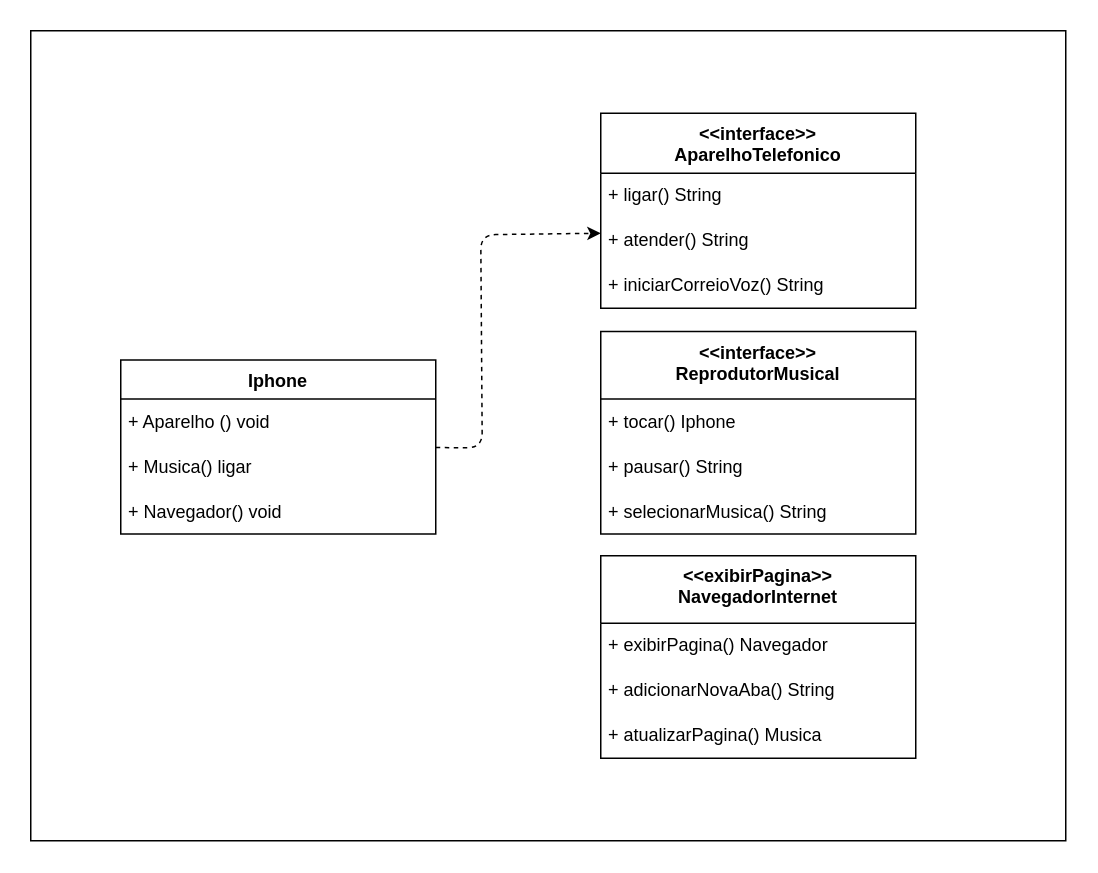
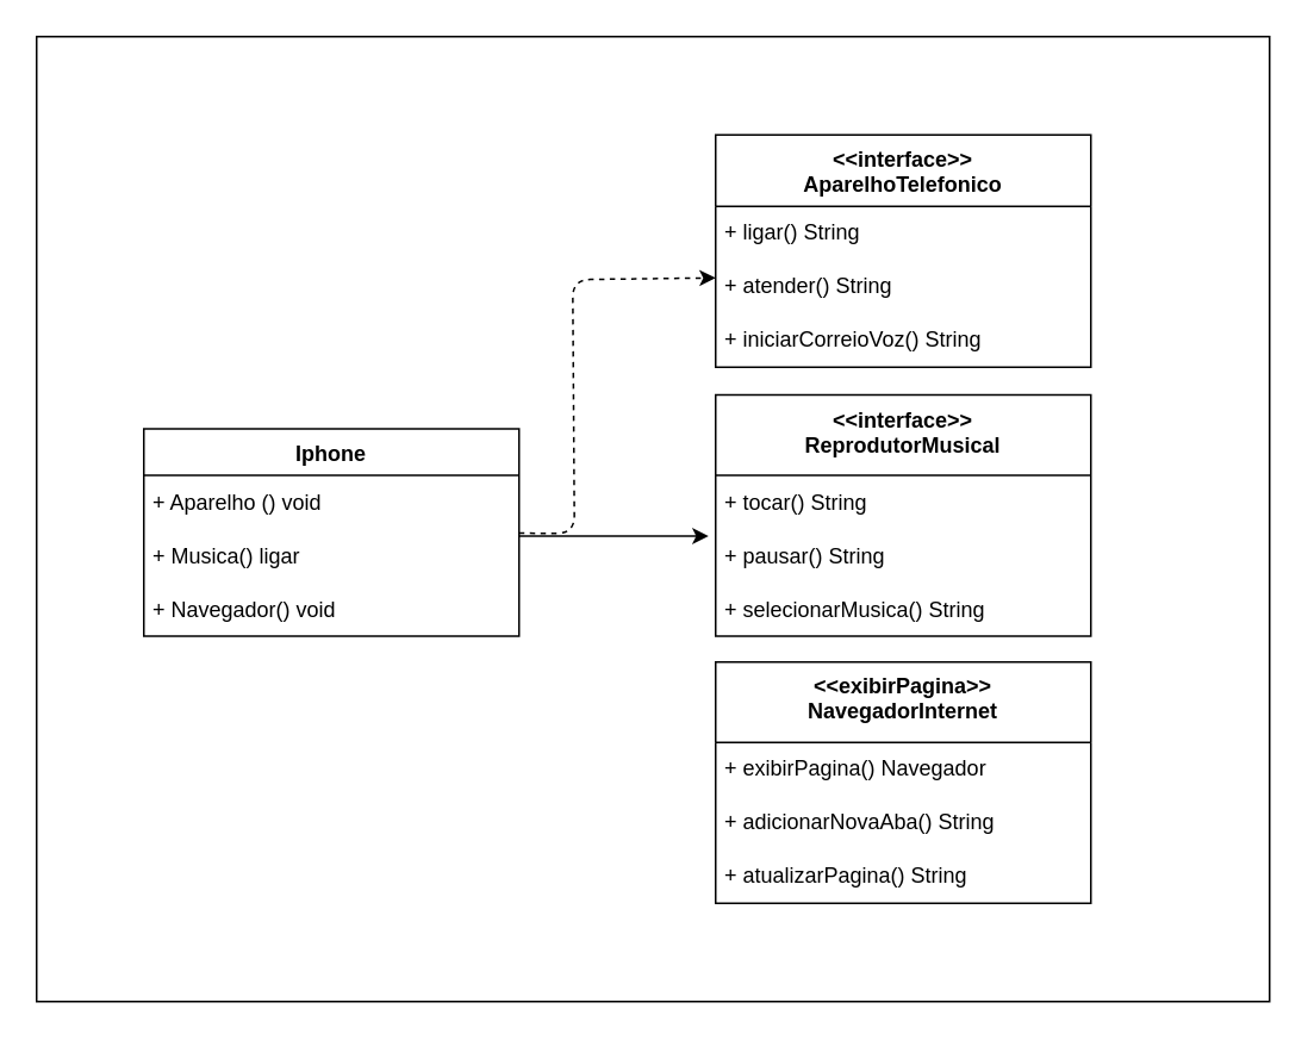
  <mxCell id="0" />
  <mxCell id="1" parent="0" />
  <mxCell id="2" value="" style="rounded=0;whiteSpace=wrap;html=1;" parent="1" vertex="1"><mxGeometry x="20" y="20" width="690" height="540" as="geometry" /></mxCell>
  <mxCell id="3" style="edgeStyle=none;html=1;entryX=0;entryY=0.333;entryDx=0;entryDy=0;entryPerimeter=0;dashed=1;" parent="1" source="5" target="11" edge="1"><mxGeometry relative="1" as="geometry"><Array as="points"><mxPoint x="321" y="298" /><mxPoint x="320" y="156" /></Array></mxGeometry></mxCell>
+ <mxCell id="4" style="edgeStyle=none;html=1;entryX=-0.019;entryY=0.133;entryDx=0;entryDy=0;entryPerimeter=0;exitX=1;exitY=0.133;exitDx=0;exitDy=0;exitPerimeter=0;" parent="1" source="7" target="15" edge="1"><mxGeometry relative="1" as="geometry" /></mxCell>
  <mxCell id="5" value="Iphone" style="swimlane;fontStyle=1;align=center;verticalAlign=top;childLayout=stackLayout;horizontal=1;startSize=26;horizontalStack=0;resizeParent=1;resizeParentMax=0;resizeLast=0;collapsible=1;marginBottom=0;whiteSpace=wrap;html=1;" parent="1" vertex="1"><mxGeometry x="80" y="239.5" width="210" height="116" as="geometry" /></mxCell>
  <mxCell id="6" value="&amp;nbsp;+ Aparelho () void" style="text;html=1;align=left;verticalAlign=middle;resizable=0;points=[];autosize=1;strokeColor=none;fillColor=none;" parent="5" vertex="1"><mxGeometry y="26" width="210" height="30" as="geometry" /></mxCell>
  <mxCell id="7" value="&amp;nbsp;+ Musica() ligar" style="text;html=1;align=left;verticalAlign=middle;resizable=0;points=[];autosize=1;strokeColor=none;fillColor=none;" parent="5" vertex="1"><mxGeometry y="56" width="210" height="30" as="geometry" /></mxCell>
  <mxCell id="8" value="&amp;nbsp;+ Navegador() void" style="text;html=1;align=left;verticalAlign=middle;resizable=0;points=[];autosize=1;strokeColor=none;fillColor=none;" parent="5" vertex="1"><mxGeometry y="86" width="210" height="30" as="geometry" /></mxCell>
  <mxCell id="9" value="&amp;lt;&amp;lt;interface&amp;gt;&amp;gt; &lt;br&gt;AparelhoTelefonico" style="swimlane;fontStyle=1;align=center;verticalAlign=top;childLayout=stackLayout;horizontal=1;startSize=40;horizontalStack=0;resizeParent=1;resizeParentMax=0;resizeLast=0;collapsible=1;marginBottom=0;whiteSpace=wrap;html=1;" parent="1" vertex="1"><mxGeometry x="400" y="75" width="210" height="130" as="geometry" /></mxCell>
  <mxCell id="10" value="&amp;nbsp;+ ligar() String" style="text;html=1;align=left;verticalAlign=middle;resizable=0;points=[];autosize=1;strokeColor=none;fillColor=none;" parent="9" vertex="1"><mxGeometry y="40" width="210" height="30" as="geometry" /></mxCell>
  <mxCell id="11" value="&amp;nbsp;+ atender() String" style="text;html=1;align=left;verticalAlign=middle;resizable=0;points=[];autosize=1;strokeColor=none;fillColor=none;" parent="9" vertex="1"><mxGeometry y="70" width="210" height="30" as="geometry" /></mxCell>
  <mxCell id="12" value="&amp;nbsp;+ iniciarCorreioVoz() String" style="text;html=1;align=left;verticalAlign=middle;resizable=0;points=[];autosize=1;strokeColor=none;fillColor=none;" parent="9" vertex="1"><mxGeometry y="100" width="210" height="30" as="geometry" /></mxCell>
  <mxCell id="13" value="&amp;lt;&amp;lt;interface&amp;gt;&amp;gt;&lt;br&gt;ReprodutorMusical" style="swimlane;fontStyle=1;align=center;verticalAlign=top;childLayout=stackLayout;horizontal=1;startSize=45;horizontalStack=0;resizeParent=1;resizeParentMax=0;resizeLast=0;collapsible=1;marginBottom=0;whiteSpace=wrap;html=1;" parent="1" vertex="1"><mxGeometry x="400" y="220.5" width="210" height="135" as="geometry" /></mxCell>
- <mxCell id="14" value="&amp;nbsp;+ tocar() Iphone" style="text;html=1;align=left;verticalAlign=middle;resizable=0;points=[];autosize=1;strokeColor=none;fillColor=none;" parent="13" vertex="1"><mxGeometry y="45" width="210" height="30" as="geometry" /></mxCell>
+ <mxCell id="14" value="&amp;nbsp;+ tocar() String" style="text;html=1;align=left;verticalAlign=middle;resizable=0;points=[];autosize=1;strokeColor=none;fillColor=none;" parent="13" vertex="1"><mxGeometry y="45" width="210" height="30" as="geometry" /></mxCell>
  <mxCell id="15" value="&amp;nbsp;+ pausar() String" style="text;html=1;align=left;verticalAlign=middle;resizable=0;points=[];autosize=1;strokeColor=none;fillColor=none;" parent="13" vertex="1"><mxGeometry y="75" width="210" height="30" as="geometry" /></mxCell>
  <mxCell id="16" value="&amp;nbsp;+ selecionarMusica() String" style="text;html=1;align=left;verticalAlign=middle;resizable=0;points=[];autosize=1;strokeColor=none;fillColor=none;" parent="13" vertex="1"><mxGeometry y="105" width="210" height="30" as="geometry" /></mxCell>
  <mxCell id="17" value="&amp;lt;&amp;lt;exibirPagina&amp;gt;&amp;gt;&lt;br&gt;NavegadorInternet" style="swimlane;fontStyle=1;align=center;verticalAlign=top;childLayout=stackLayout;horizontal=1;startSize=45;horizontalStack=0;resizeParent=1;resizeParentMax=0;resizeLast=0;collapsible=1;marginBottom=0;whiteSpace=wrap;html=1;" parent="1" vertex="1"><mxGeometry x="400" y="370" width="210" height="135" as="geometry" /></mxCell>
  <mxCell id="18" value="&amp;nbsp;+ exibirPagina() Navegador" style="text;html=1;align=left;verticalAlign=middle;resizable=0;points=[];autosize=1;strokeColor=none;fillColor=none;" parent="17" vertex="1"><mxGeometry y="45" width="210" height="30" as="geometry" /></mxCell>
  <mxCell id="19" value="&amp;nbsp;+ adicionarNovaAba() String" style="text;html=1;align=left;verticalAlign=middle;resizable=0;points=[];autosize=1;strokeColor=none;fillColor=none;" parent="17" vertex="1"><mxGeometry y="75" width="210" height="30" as="geometry" /></mxCell>
- <mxCell id="20" value="&amp;nbsp;+ atualizarPagina() Musica" style="text;html=1;align=left;verticalAlign=middle;resizable=0;points=[];autosize=1;strokeColor=none;fillColor=none;" parent="17" vertex="1"><mxGeometry y="105" width="210" height="30" as="geometry" /></mxCell>
+ <mxCell id="20" value="&amp;nbsp;+ atualizarPagina() String" style="text;html=1;align=left;verticalAlign=middle;resizable=0;points=[];autosize=1;strokeColor=none;fillColor=none;" parent="17" vertex="1"><mxGeometry y="105" width="210" height="30" as="geometry" /></mxCell>
